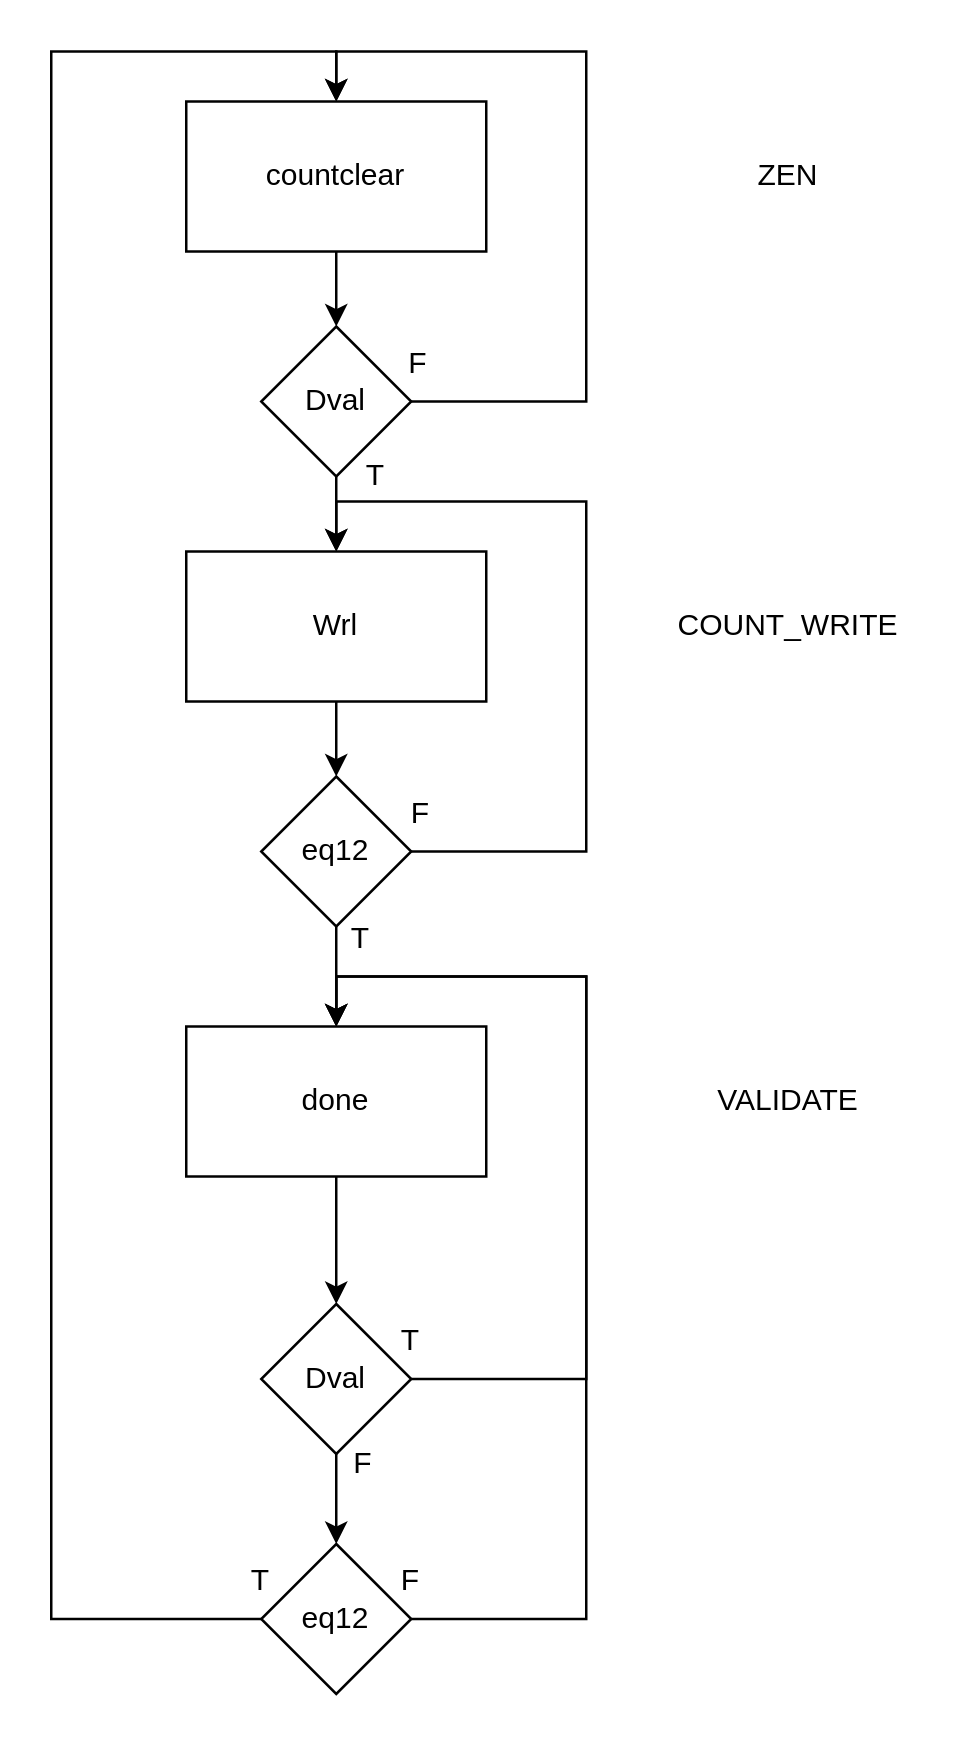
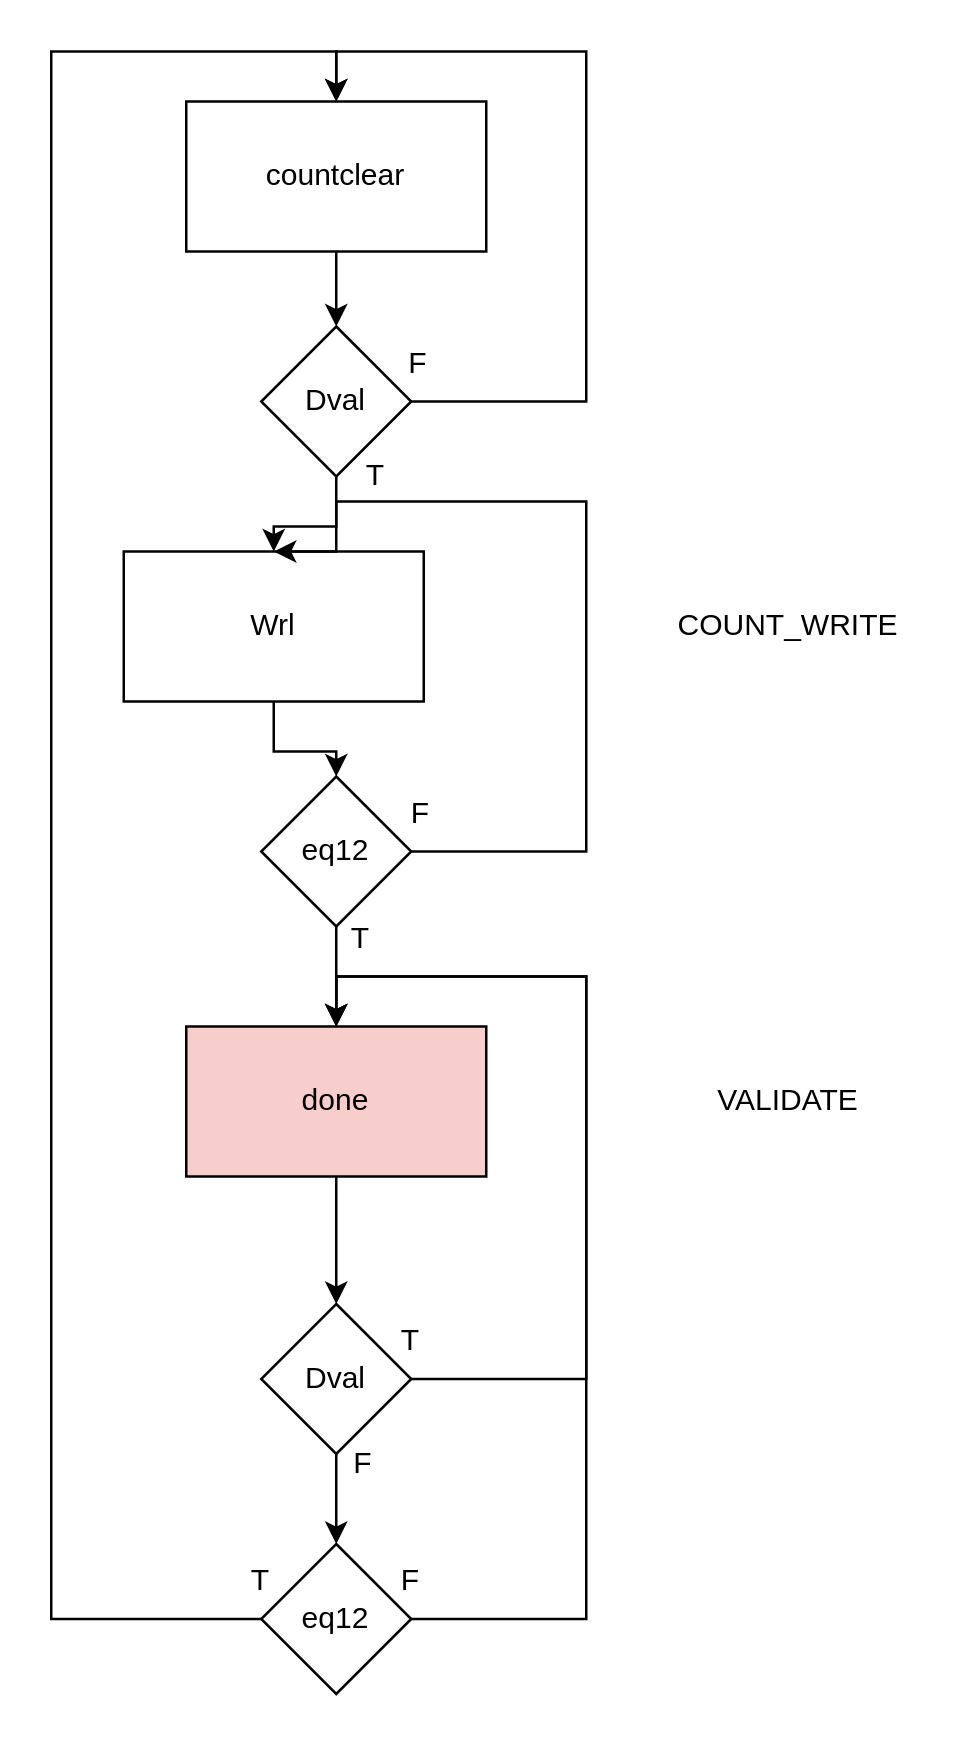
  <mxCell id="0" />
  <mxCell id="1" parent="0" />
  <mxCell id="2" style="edgeStyle=orthogonalEdgeStyle;rounded=0;orthogonalLoop=1;jettySize=auto;html=1;entryX=0.5;entryY=0;entryDx=0;entryDy=0;" edge="1" parent="1" source="3" target="8"><mxGeometry relative="1" as="geometry" /></mxCell>
  <mxCell id="3" value="countclear" style="rounded=0;whiteSpace=wrap;html=1;" vertex="1" parent="1"><mxGeometry x="74" y="40" width="120" height="60" as="geometry" /></mxCell>
  <mxCell id="4" style="edgeStyle=orthogonalEdgeStyle;rounded=0;orthogonalLoop=1;jettySize=auto;html=1;entryX=0.5;entryY=0;entryDx=0;entryDy=0;" edge="1" parent="1" source="5" target="11"><mxGeometry relative="1" as="geometry" /></mxCell>
- <mxCell id="5" value="Wrl" style="rounded=0;whiteSpace=wrap;html=1;" vertex="1" parent="1"><mxGeometry x="74" y="220" width="120" height="60" as="geometry" /></mxCell>
+ <mxCell id="5" value="Wrl" style="rounded=0;whiteSpace=wrap;html=1;" vertex="1" parent="1"><mxGeometry x="49" y="220" width="120" height="60" as="geometry" /></mxCell>
  <mxCell id="6" style="edgeStyle=orthogonalEdgeStyle;rounded=0;orthogonalLoop=1;jettySize=auto;html=1;" edge="1" parent="1" source="8" target="5"><mxGeometry relative="1" as="geometry" /></mxCell>
  <mxCell id="7" style="edgeStyle=orthogonalEdgeStyle;rounded=0;orthogonalLoop=1;jettySize=auto;html=1;entryX=0.5;entryY=0;entryDx=0;entryDy=0;" edge="1" parent="1" source="8" target="3"><mxGeometry relative="1" as="geometry"><Array as="points"><mxPoint x="234" y="160" /><mxPoint x="234" y="20" /><mxPoint x="134" y="20" /></Array></mxGeometry></mxCell>
  <mxCell id="8" value="Dval" style="rhombus;whiteSpace=wrap;html=1;" vertex="1" parent="1"><mxGeometry x="104" y="130" width="60" height="60" as="geometry" /></mxCell>
  <mxCell id="9" style="edgeStyle=orthogonalEdgeStyle;rounded=0;orthogonalLoop=1;jettySize=auto;html=1;entryX=0.5;entryY=0;entryDx=0;entryDy=0;" edge="1" parent="1" source="11" target="5"><mxGeometry relative="1" as="geometry"><Array as="points"><mxPoint x="234" y="340" /><mxPoint x="234" y="200" /><mxPoint x="134" y="200" /></Array></mxGeometry></mxCell>
  <mxCell id="10" style="edgeStyle=orthogonalEdgeStyle;rounded=0;orthogonalLoop=1;jettySize=auto;html=1;" edge="1" parent="1" source="11" target="13"><mxGeometry relative="1" as="geometry" /></mxCell>
  <mxCell id="11" value="eq12" style="rhombus;whiteSpace=wrap;html=1;" vertex="1" parent="1"><mxGeometry x="104" y="310" width="60" height="60" as="geometry" /></mxCell>
  <mxCell id="12" style="edgeStyle=orthogonalEdgeStyle;rounded=0;orthogonalLoop=1;jettySize=auto;html=1;entryX=0.5;entryY=0;entryDx=0;entryDy=0;" edge="1" parent="1" source="13" target="16"><mxGeometry relative="1" as="geometry" /></mxCell>
- <mxCell id="13" value="done" style="rounded=0;whiteSpace=wrap;html=1;" vertex="1" parent="1"><mxGeometry x="74" y="410" width="120" height="60" as="geometry" /></mxCell>
+ <mxCell id="13" value="done" style="rounded=0;whiteSpace=wrap;html=1;fillColor=#f8cecc;" vertex="1" parent="1"><mxGeometry x="74" y="410" width="120" height="60" as="geometry" /></mxCell>
  <mxCell id="14" style="edgeStyle=orthogonalEdgeStyle;rounded=0;orthogonalLoop=1;jettySize=auto;html=1;exitX=1;exitY=0.5;exitDx=0;exitDy=0;entryX=0.5;entryY=0;entryDx=0;entryDy=0;" edge="1" parent="1" source="16" target="13"><mxGeometry relative="1" as="geometry"><Array as="points"><mxPoint x="234" y="551" /><mxPoint x="234" y="390" /><mxPoint x="134" y="390" /></Array></mxGeometry></mxCell>
  <mxCell id="15" style="edgeStyle=orthogonalEdgeStyle;rounded=0;orthogonalLoop=1;jettySize=auto;html=1;" edge="1" parent="1" source="16" target="28"><mxGeometry relative="1" as="geometry" /></mxCell>
  <mxCell id="16" value="Dval" style="rhombus;whiteSpace=wrap;html=1;" vertex="1" parent="1"><mxGeometry x="104" y="521" width="60" height="60" as="geometry" /></mxCell>
- <mxCell id="17" value="ZEN" style="text;html=1;strokeColor=none;fillColor=none;align=center;verticalAlign=middle;whiteSpace=wrap;rounded=0;" vertex="1" parent="1"><mxGeometry x="260" y="60" width="110" height="20" as="geometry" /></mxCell>
  <mxCell id="18" value="COUNT_WRITE" style="text;html=1;strokeColor=none;fillColor=none;align=center;verticalAlign=middle;whiteSpace=wrap;rounded=0;" vertex="1" parent="1"><mxGeometry x="265" y="235" width="100" height="30" as="geometry" /></mxCell>
  <mxCell id="19" value="VALIDATE" style="text;html=1;strokeColor=none;fillColor=none;align=center;verticalAlign=middle;whiteSpace=wrap;rounded=0;" vertex="1" parent="1"><mxGeometry x="275" y="425" width="80" height="30" as="geometry" /></mxCell>
  <mxCell id="20" value="F" style="text;html=1;strokeColor=none;fillColor=none;align=center;verticalAlign=middle;whiteSpace=wrap;rounded=0;" vertex="1" parent="1"><mxGeometry x="137" y="130" width="60" height="30" as="geometry" /></mxCell>
  <mxCell id="21" value="T" style="text;html=1;strokeColor=none;fillColor=none;align=center;verticalAlign=middle;whiteSpace=wrap;rounded=0;" vertex="1" parent="1"><mxGeometry x="114" y="360" width="60" height="30" as="geometry" /></mxCell>
  <mxCell id="22" value="T" style="text;html=1;strokeColor=none;fillColor=none;align=center;verticalAlign=middle;whiteSpace=wrap;rounded=0;" vertex="1" parent="1"><mxGeometry x="134" y="521" width="60" height="30" as="geometry" /></mxCell>
  <mxCell id="23" value="T" style="text;html=1;strokeColor=none;fillColor=none;align=center;verticalAlign=middle;whiteSpace=wrap;rounded=0;" vertex="1" parent="1"><mxGeometry x="120" y="175" width="60" height="30" as="geometry" /></mxCell>
  <mxCell id="24" value="F" style="text;html=1;strokeColor=none;fillColor=none;align=center;verticalAlign=middle;whiteSpace=wrap;rounded=0;" vertex="1" parent="1"><mxGeometry x="138" y="310" width="60" height="30" as="geometry" /></mxCell>
  <mxCell id="25" value="F" style="text;html=1;strokeColor=none;fillColor=none;align=center;verticalAlign=middle;whiteSpace=wrap;rounded=0;" vertex="1" parent="1"><mxGeometry x="115" y="570" width="60" height="30" as="geometry" /></mxCell>
  <mxCell id="26" style="edgeStyle=orthogonalEdgeStyle;rounded=0;orthogonalLoop=1;jettySize=auto;html=1;entryX=0.5;entryY=0;entryDx=0;entryDy=0;" edge="1" parent="1" source="28" target="13"><mxGeometry relative="1" as="geometry"><Array as="points"><mxPoint x="234" y="647" /><mxPoint x="234" y="390" /><mxPoint x="134" y="390" /></Array></mxGeometry></mxCell>
  <mxCell id="27" style="edgeStyle=orthogonalEdgeStyle;rounded=0;orthogonalLoop=1;jettySize=auto;html=1;entryX=0.5;entryY=0;entryDx=0;entryDy=0;" edge="1" parent="1" source="28" target="3"><mxGeometry relative="1" as="geometry"><Array as="points"><mxPoint x="20" y="647" /><mxPoint x="20" y="20" /><mxPoint x="134" y="20" /></Array></mxGeometry></mxCell>
  <mxCell id="28" value="eq12" style="rhombus;whiteSpace=wrap;html=1;" vertex="1" parent="1"><mxGeometry x="104" y="617" width="60" height="60" as="geometry" /></mxCell>
  <mxCell id="29" value="F" style="text;html=1;strokeColor=none;fillColor=none;align=center;verticalAlign=middle;whiteSpace=wrap;rounded=0;" vertex="1" parent="1"><mxGeometry x="134" y="617" width="60" height="30" as="geometry" /></mxCell>
  <mxCell id="30" value="T" style="text;html=1;strokeColor=none;fillColor=none;align=center;verticalAlign=middle;whiteSpace=wrap;rounded=0;" vertex="1" parent="1"><mxGeometry x="74" y="617" width="60" height="30" as="geometry" /></mxCell>
